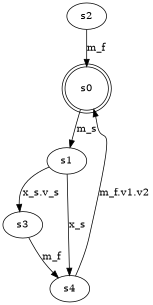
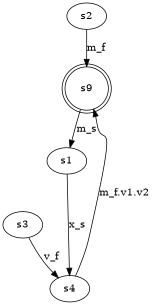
  digraph {
    rankdir=TB
-   s0 [shape=doublecircle]
+   s0 [shape=doublecircle label=s9]
    s1
    s3
    s4
    s2
    s0 -> s1 [label=m_s]
-   s1 -> s3 [label="x_s.v_s"]
    s1 -> s4 [label=x_s]
-   s3 -> s4 [label=m_f]
+   s3 -> s4 [label=v_f]
    s4 -> s0 [label="m_f.v1.v2"]
    s2 -> s0 [label=m_f]
  }
